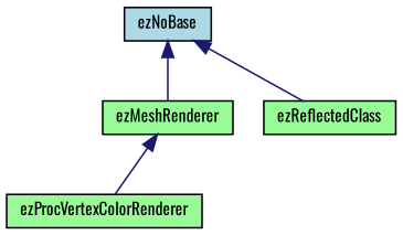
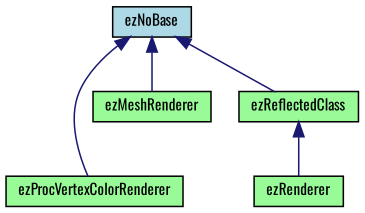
  digraph {
    fontname=Oswald
    node [color=black fillcolor=palegreen fontname=Oswald fontsize=10 shape=record style=filled]
    edge [color=midnightblue dir=back fontname=Oswald fontsize=10 labelfontname=Helvetica labelfontsize=10 style=solid]
    n1 [fontcolor=black height=0.2 label=ezProcVertexColorRenderer width=0.4]
    n2 [height=0.2 label=ezMeshRenderer width=0.4]
+   n3 [height=0.2 label=ezRenderer width=0.4]
    n4 [height=0.2 label=ezReflectedClass width=0.4]
    n5 [fillcolor=lightblue height=0.2 label=ezNoBase width=0.4]
-   n2 -> n1
+   n5 -> n1
+   n4 -> n3
    n5 -> n2
    n5 -> n4
  }
